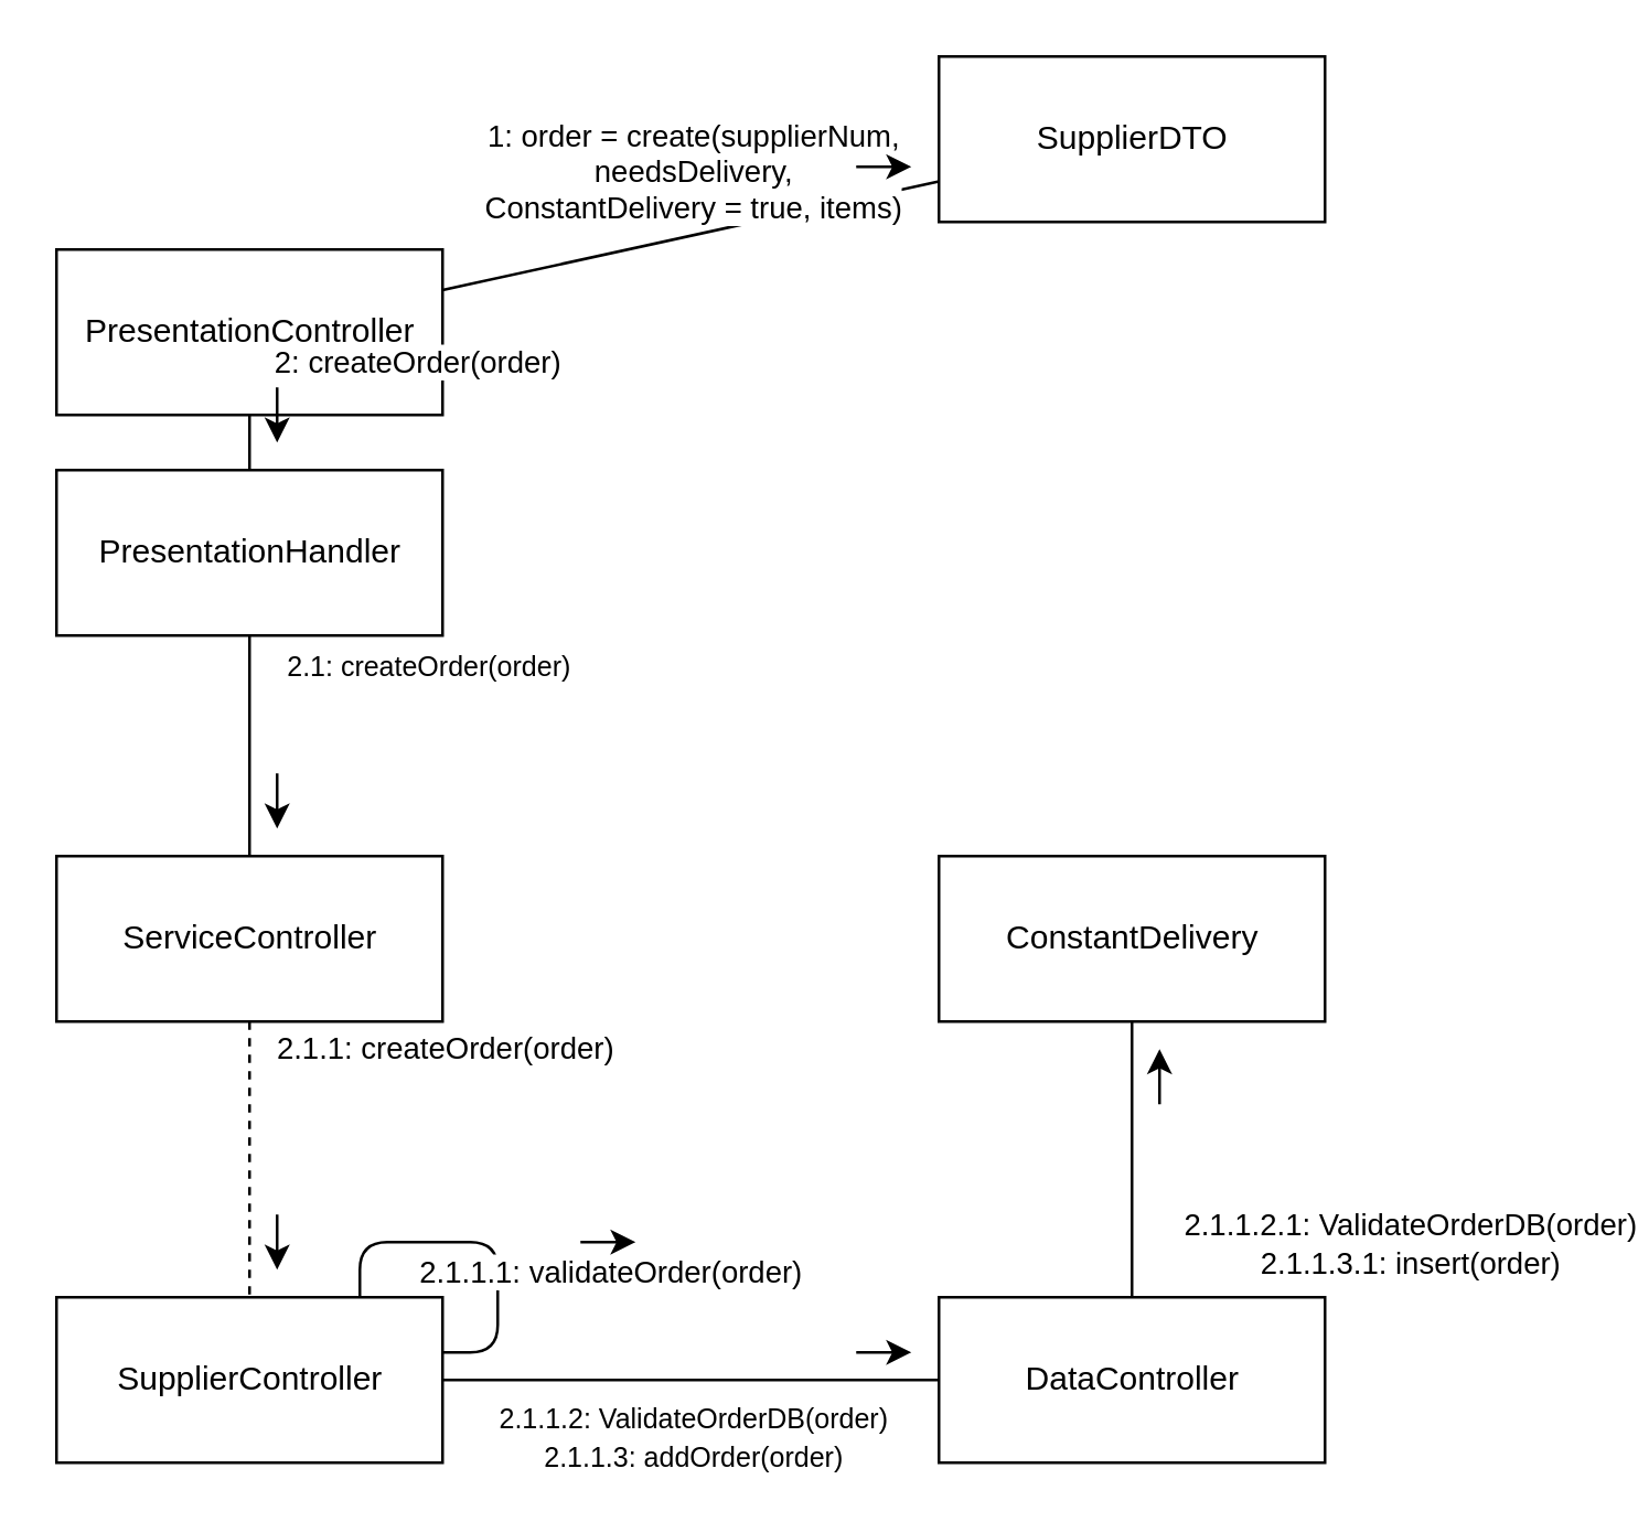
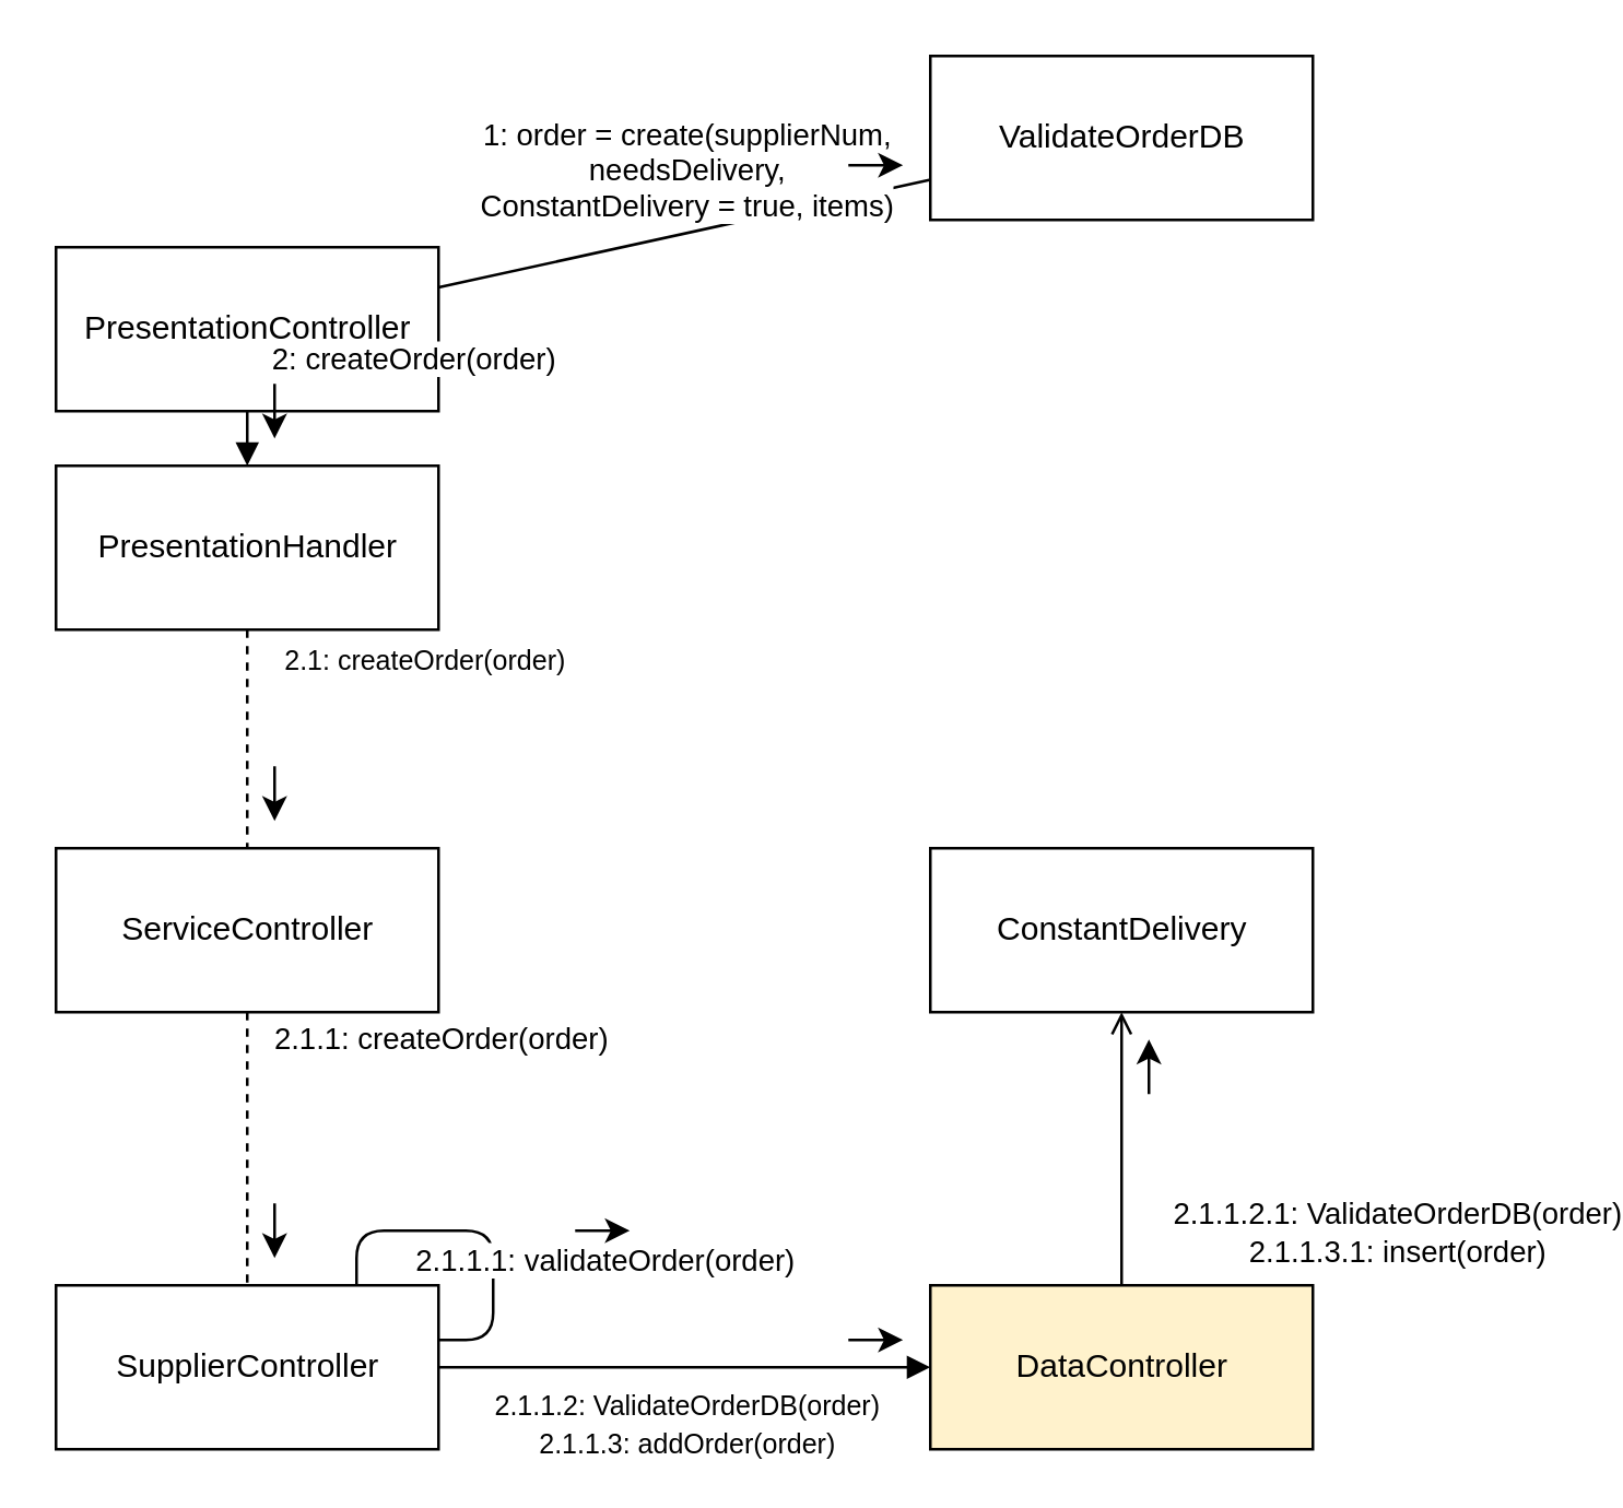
  <mxCell id="0" />
  <mxCell id="1" parent="0" />
  <mxCell id="2" value="PresentationController" style="html=1;" parent="1" vertex="1"><mxGeometry x="20" y="90" width="140" height="60" as="geometry" /></mxCell>
- <mxCell id="3" value="" style="endArrow=none;html=1;" parent="1" source="2" target="5" edge="1"><mxGeometry width="50" height="50" relative="1" as="geometry"><mxPoint x="360" y="-100" as="sourcePoint" /><mxPoint x="410" y="-280" as="targetPoint" /></mxGeometry></mxCell>
+ <mxCell id="3" value="" style="endArrow=block;html=1;" parent="1" source="2" target="5" edge="1"><mxGeometry width="50" height="50" relative="1" as="geometry"><mxPoint x="360" y="-100" as="sourcePoint" /><mxPoint x="410" y="-280" as="targetPoint" /></mxGeometry></mxCell>
  <mxCell id="4" value="2: createOrder(order)" style="edgeLabel;html=1;align=center;verticalAlign=middle;resizable=0;points=[];" parent="3" vertex="1" connectable="0"><mxGeometry x="-0.139" y="-2" relative="1" as="geometry"><mxPoint x="62" y="-29" as="offset" /></mxGeometry></mxCell>
  <mxCell id="5" value="PresentationHandler" style="html=1;" parent="1" vertex="1"><mxGeometry x="20" y="170" width="140" height="60" as="geometry" /></mxCell>
  <mxCell id="6" value="ServiceController" style="html=1;" parent="1" vertex="1"><mxGeometry x="20" y="310" width="140" height="60" as="geometry" /></mxCell>
- <mxCell id="7" value="" style="endArrow=none;html=1;" parent="1" source="5" target="6" edge="1"><mxGeometry width="50" height="50" relative="1" as="geometry"><mxPoint x="110" y="-140" as="sourcePoint" /><mxPoint x="370" y="-140" as="targetPoint" /></mxGeometry></mxCell>
+ <mxCell id="7" value="" style="endArrow=none;html=1;dashed=1;" parent="1" source="5" target="6" edge="1"><mxGeometry width="50" height="50" relative="1" as="geometry"><mxPoint x="110" y="-140" as="sourcePoint" /><mxPoint x="370" y="-140" as="targetPoint" /></mxGeometry></mxCell>
  <mxCell id="8" value="&lt;font style=&quot;font-size: 10px&quot;&gt;2.1: createOrder(order)&lt;/font&gt;" style="edgeLabel;html=1;align=center;verticalAlign=middle;resizable=0;points=[];" parent="7" vertex="1" connectable="0"><mxGeometry x="-0.139" y="-2" relative="1" as="geometry"><mxPoint x="66" y="-24" as="offset" /></mxGeometry></mxCell>
  <mxCell id="9" value="" style="endArrow=classic;html=1;" parent="1" edge="1"><mxGeometry width="50" height="50" relative="1" as="geometry"><mxPoint x="100" y="280" as="sourcePoint" /><mxPoint x="100" y="300" as="targetPoint" /></mxGeometry></mxCell>
  <mxCell id="10" value="" style="endArrow=classic;html=1;" parent="1" edge="1"><mxGeometry width="50" height="50" relative="1" as="geometry"><mxPoint x="100" y="140" as="sourcePoint" /><mxPoint x="100" y="160" as="targetPoint" /></mxGeometry></mxCell>
  <mxCell id="11" value="SupplierController" style="html=1;" parent="1" vertex="1"><mxGeometry x="20" y="470" width="140" height="60" as="geometry" /></mxCell>
  <mxCell id="12" value="" style="endArrow=none;html=1;dashed=1;" parent="1" source="6" target="11" edge="1"><mxGeometry width="50" height="50" relative="1" as="geometry"><mxPoint x="90" y="370" as="sourcePoint" /><mxPoint x="370" y="390" as="targetPoint" /></mxGeometry></mxCell>
  <mxCell id="13" value="2.1.1: createOrder(order)" style="edgeLabel;html=1;align=center;verticalAlign=middle;resizable=0;points=[];" parent="12" vertex="1" connectable="0"><mxGeometry x="-0.139" y="-2" relative="1" as="geometry"><mxPoint x="72" y="-34" as="offset" /></mxGeometry></mxCell>
  <mxCell id="14" value="" style="endArrow=classic;html=1;" parent="1" edge="1"><mxGeometry width="50" height="50" relative="1" as="geometry"><mxPoint x="100" y="440" as="sourcePoint" /><mxPoint x="100" y="460" as="targetPoint" /></mxGeometry></mxCell>
  <mxCell id="15" value="" style="endArrow=none;html=1;edgeStyle=orthogonalEdgeStyle;" parent="1" source="11" target="11" edge="1"><mxGeometry relative="1" as="geometry"><mxPoint x="180" y="450" as="sourcePoint" /><mxPoint x="340" y="450" as="targetPoint" /><Array as="points"><mxPoint x="130" y="450" /><mxPoint x="180" y="450" /><mxPoint x="180" y="490" /></Array></mxGeometry></mxCell>
  <mxCell id="16" value="2.1.1.1: validateOrder(order)" style="edgeLabel;html=1;align=center;verticalAlign=middle;resizable=0;points=[];" parent="15" vertex="1" connectable="0"><mxGeometry x="-0.073" y="1" relative="1" as="geometry"><mxPoint x="50" y="11" as="offset" /></mxGeometry></mxCell>
- <mxCell id="17" value="DataController" style="html=1;" parent="1" vertex="1"><mxGeometry x="340" y="470" width="140" height="60" as="geometry" /></mxCell>
+ <mxCell id="17" value="DataController" style="html=1;fillColor=#fff2cc;" parent="1" vertex="1"><mxGeometry x="340" y="470" width="140" height="60" as="geometry" /></mxCell>
  <mxCell id="18" value="" style="endArrow=classic;html=1;" parent="1" edge="1"><mxGeometry width="50" height="50" relative="1" as="geometry"><mxPoint x="210" y="450" as="sourcePoint" /><mxPoint x="230" y="450" as="targetPoint" /></mxGeometry></mxCell>
- <mxCell id="19" value="" style="endArrow=none;html=1;" parent="1" source="11" target="17" edge="1"><mxGeometry width="50" height="50" relative="1" as="geometry"><mxPoint x="100" y="380" as="sourcePoint" /><mxPoint x="100" y="480" as="targetPoint" /></mxGeometry></mxCell>
+ <mxCell id="19" value="" style="endArrow=block;html=1;" parent="1" source="11" target="17" edge="1"><mxGeometry width="50" height="50" relative="1" as="geometry"><mxPoint x="100" y="380" as="sourcePoint" /><mxPoint x="100" y="480" as="targetPoint" /></mxGeometry></mxCell>
  <mxCell id="20" value="&lt;font style=&quot;font-size: 10px&quot;&gt;2.1.1.2: ValidateOrderDB(order)&lt;br&gt;2.1.1.3: addOrder(order)&lt;/font&gt;" style="edgeLabel;html=1;align=center;verticalAlign=middle;resizable=0;points=[];" parent="19" vertex="1" connectable="0"><mxGeometry x="-0.139" y="-2" relative="1" as="geometry"><mxPoint x="13" y="18" as="offset" /></mxGeometry></mxCell>
  <mxCell id="21" value="" style="endArrow=classic;html=1;" parent="1" edge="1"><mxGeometry width="50" height="50" relative="1" as="geometry"><mxPoint x="420" y="400" as="sourcePoint" /><mxPoint x="420" y="380" as="targetPoint" /></mxGeometry></mxCell>
  <mxCell id="22" value="ConstantDelivery" style="html=1;" parent="1" vertex="1"><mxGeometry x="340" y="310" width="140" height="60" as="geometry" /></mxCell>
- <mxCell id="23" value="" style="endArrow=none;html=1;" parent="1" source="17" target="22" edge="1"><mxGeometry width="50" height="50" relative="1" as="geometry"><mxPoint x="170" y="510" as="sourcePoint" /><mxPoint x="350" y="510" as="targetPoint" /></mxGeometry></mxCell>
+ <mxCell id="23" value="" style="endArrow=open;html=1;" parent="1" source="17" target="22" edge="1"><mxGeometry width="50" height="50" relative="1" as="geometry"><mxPoint x="170" y="510" as="sourcePoint" /><mxPoint x="350" y="510" as="targetPoint" /></mxGeometry></mxCell>
  <mxCell id="24" value="2.1.1.2.1: ValidateOrderDB(order)&lt;br&gt;2.1.1.3.1: insert(order)" style="edgeLabel;html=1;align=center;verticalAlign=middle;resizable=0;points=[];" parent="23" vertex="1" connectable="0"><mxGeometry x="-0.139" y="-2" relative="1" as="geometry"><mxPoint x="98" y="23" as="offset" /></mxGeometry></mxCell>
- <mxCell id="25" value="SupplierDTO" style="html=1;" parent="1" vertex="1"><mxGeometry x="340" y="20" width="140" height="60" as="geometry" /></mxCell>
+ <mxCell id="25" value="ValidateOrderDB" style="html=1;" parent="1" vertex="1"><mxGeometry x="340" y="20" width="140" height="60" as="geometry" /></mxCell>
  <mxCell id="26" value="" style="endArrow=none;html=1;" parent="1" source="2" target="25" edge="1"><mxGeometry width="50" height="50" relative="1" as="geometry"><mxPoint x="170" y="210" as="sourcePoint" /><mxPoint x="350" y="210" as="targetPoint" /></mxGeometry></mxCell>
  <mxCell id="27" value="1: order = create(supplierNum,&lt;br&gt;needsDelivery,&lt;br&gt;ConstantDelivery = true, items)" style="edgeLabel;html=1;align=center;verticalAlign=middle;resizable=0;points=[];" parent="26" vertex="1" connectable="0"><mxGeometry x="-0.139" y="-2" relative="1" as="geometry"><mxPoint x="13" y="-28" as="offset" /></mxGeometry></mxCell>
  <mxCell id="28" value="" style="endArrow=classic;html=1;" parent="1" edge="1"><mxGeometry width="50" height="50" relative="1" as="geometry"><mxPoint x="310" y="60" as="sourcePoint" /><mxPoint x="330" y="60" as="targetPoint" /></mxGeometry></mxCell>
  <mxCell id="29" value="" style="endArrow=classic;html=1;" parent="1" edge="1"><mxGeometry width="50" height="50" relative="1" as="geometry"><mxPoint x="310" y="490" as="sourcePoint" /><mxPoint x="330" y="490" as="targetPoint" /></mxGeometry></mxCell>
